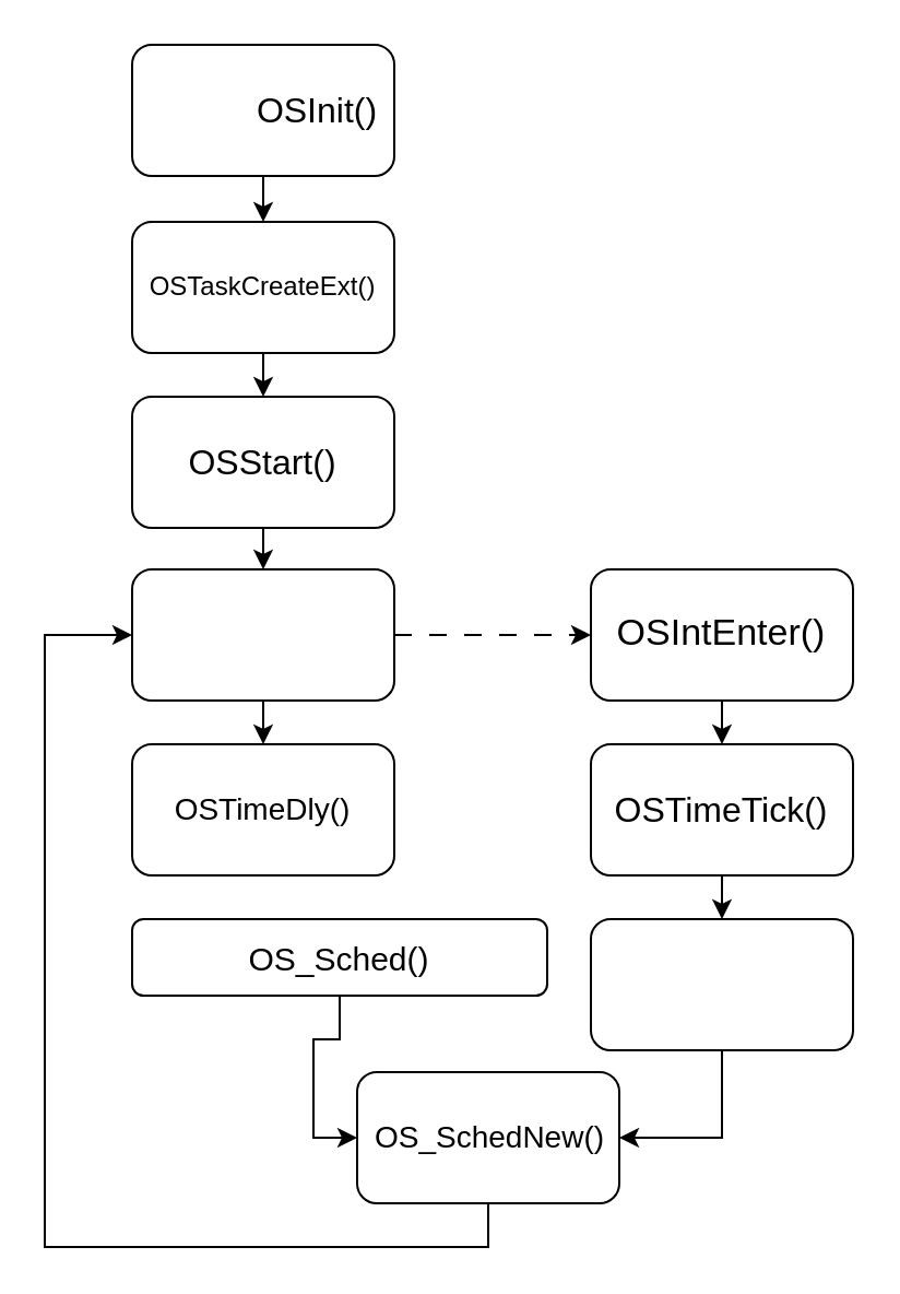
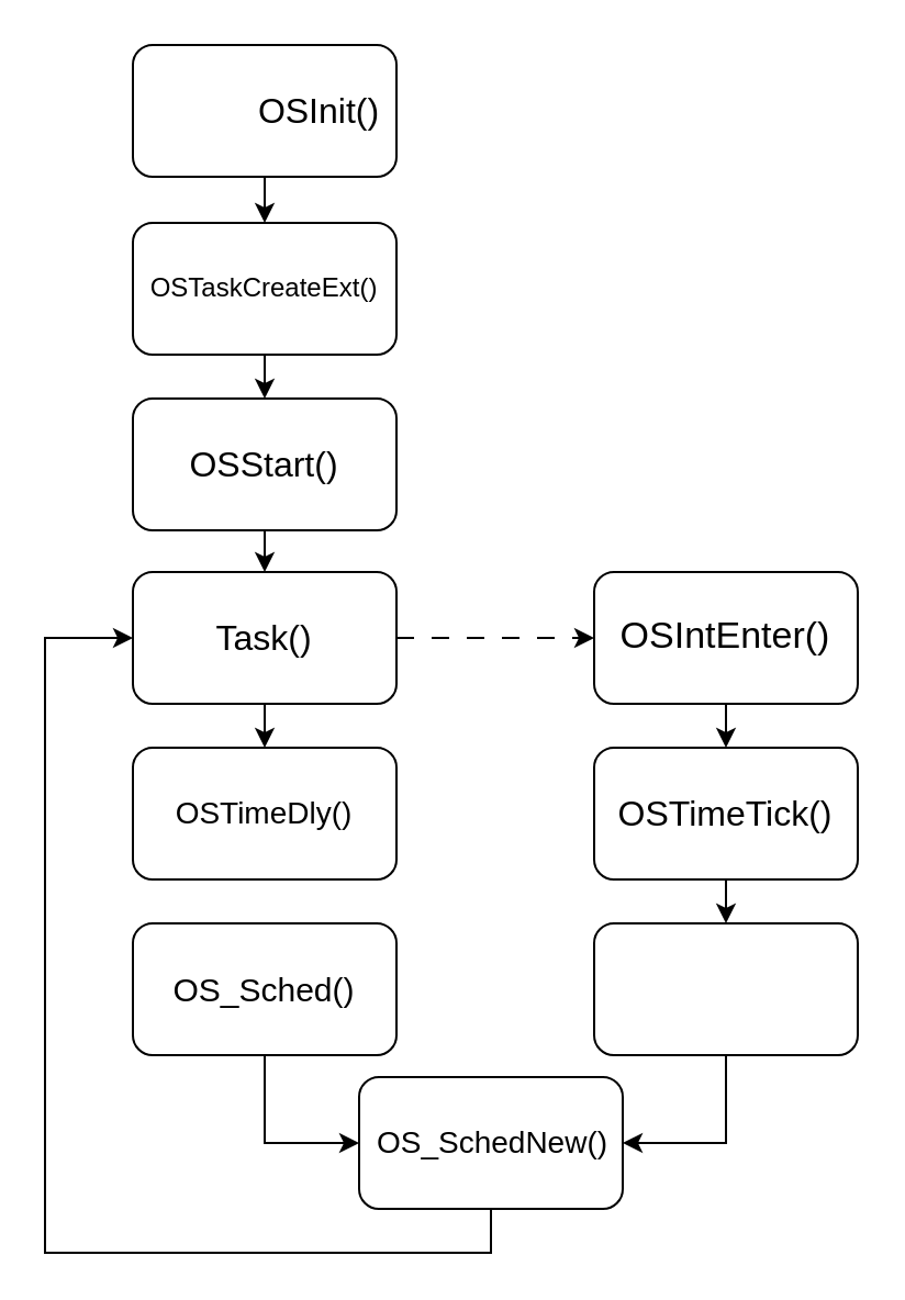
  <mxCell id="0" />
  <mxCell id="1" parent="0" />
  <mxCell id="2" style="edgeStyle=orthogonalEdgeStyle;rounded=0;orthogonalLoop=1;jettySize=auto;html=1;exitX=0.5;exitY=1;exitDx=0;exitDy=0;entryX=0;entryY=0.5;entryDx=0;entryDy=0;" edge="1" parent="1" source="3" target="21"><mxGeometry relative="1" as="geometry" /></mxCell>
- <mxCell id="3" value="&lt;font style=&quot;font-size: 15px;&quot;&gt;OS_Sched()&lt;/font&gt;" style="rounded=1;whiteSpace=wrap;html=1;" vertex="1" parent="1"><mxGeometry x="60" y="420" width="190" height="35" as="geometry" /></mxCell>
+ <mxCell id="3" value="&lt;font style=&quot;font-size: 15px;&quot;&gt;OS_Sched()&lt;/font&gt;" style="rounded=1;whiteSpace=wrap;html=1;" vertex="1" parent="1"><mxGeometry x="60" y="420" width="120" height="60" as="geometry" /></mxCell>
  <mxCell id="4" style="edgeStyle=orthogonalEdgeStyle;rounded=0;orthogonalLoop=1;jettySize=auto;html=1;exitX=0.5;exitY=1;exitDx=0;exitDy=0;entryX=0.5;entryY=0;entryDx=0;entryDy=0;" edge="1" parent="1" source="5" target="7"><mxGeometry relative="1" as="geometry" /></mxCell>
  <mxCell id="5" value="" style="rounded=1;whiteSpace=wrap;html=1;" vertex="1" parent="1"><mxGeometry x="60" y="20" width="120" height="60" as="geometry" /></mxCell>
  <mxCell id="6" style="edgeStyle=orthogonalEdgeStyle;rounded=0;orthogonalLoop=1;jettySize=auto;html=1;exitX=0.5;exitY=1;exitDx=0;exitDy=0;entryX=0.5;entryY=0;entryDx=0;entryDy=0;" edge="1" parent="1" source="7" target="9"><mxGeometry relative="1" as="geometry" /></mxCell>
  <mxCell id="7" value="" style="rounded=1;whiteSpace=wrap;html=1;" vertex="1" parent="1"><mxGeometry x="60" y="101" width="120" height="60" as="geometry" /></mxCell>
  <mxCell id="8" style="edgeStyle=orthogonalEdgeStyle;rounded=0;orthogonalLoop=1;jettySize=auto;html=1;exitX=0.5;exitY=1;exitDx=0;exitDy=0;entryX=0.5;entryY=0;entryDx=0;entryDy=0;" edge="1" parent="1" source="9" target="12"><mxGeometry relative="1" as="geometry" /></mxCell>
  <mxCell id="9" value="" style="rounded=1;whiteSpace=wrap;html=1;" vertex="1" parent="1"><mxGeometry x="60" y="181" width="120" height="60" as="geometry" /></mxCell>
  <mxCell id="10" value="" style="edgeStyle=orthogonalEdgeStyle;rounded=0;orthogonalLoop=1;jettySize=auto;html=1;dashed=1;dashPattern=8 8;" edge="1" parent="1" source="12" target="15"><mxGeometry relative="1" as="geometry" /></mxCell>
  <mxCell id="11" style="edgeStyle=orthogonalEdgeStyle;rounded=0;orthogonalLoop=1;jettySize=auto;html=1;exitX=0.5;exitY=1;exitDx=0;exitDy=0;entryX=0.5;entryY=0;entryDx=0;entryDy=0;" edge="1" parent="1" source="12" target="13"><mxGeometry relative="1" as="geometry" /></mxCell>
  <mxCell id="12" value="" style="rounded=1;whiteSpace=wrap;html=1;" vertex="1" parent="1"><mxGeometry x="60" y="260" width="120" height="60" as="geometry" /></mxCell>
  <mxCell id="13" value="&lt;font style=&quot;font-size: 14px;&quot;&gt;OSTimeDly()&lt;/font&gt;" style="rounded=1;whiteSpace=wrap;html=1;" vertex="1" parent="1"><mxGeometry x="60" y="340" width="120" height="60" as="geometry" /></mxCell>
  <mxCell id="14" style="edgeStyle=orthogonalEdgeStyle;rounded=0;orthogonalLoop=1;jettySize=auto;html=1;exitX=0.5;exitY=1;exitDx=0;exitDy=0;entryX=0.5;entryY=0;entryDx=0;entryDy=0;" edge="1" parent="1" source="15" target="17"><mxGeometry relative="1" as="geometry" /></mxCell>
  <mxCell id="15" value="" style="rounded=1;whiteSpace=wrap;html=1;" vertex="1" parent="1"><mxGeometry x="270" y="260" width="120" height="60" as="geometry" /></mxCell>
  <mxCell id="16" style="edgeStyle=orthogonalEdgeStyle;rounded=0;orthogonalLoop=1;jettySize=auto;html=1;exitX=0.5;exitY=1;exitDx=0;exitDy=0;entryX=0.5;entryY=0;entryDx=0;entryDy=0;" edge="1" parent="1" source="17" target="19"><mxGeometry relative="1" as="geometry" /></mxCell>
  <mxCell id="17" value="" style="rounded=1;whiteSpace=wrap;html=1;" vertex="1" parent="1"><mxGeometry x="270" y="340" width="120" height="60" as="geometry" /></mxCell>
  <mxCell id="18" style="edgeStyle=orthogonalEdgeStyle;rounded=0;orthogonalLoop=1;jettySize=auto;html=1;exitX=0.5;exitY=1;exitDx=0;exitDy=0;entryX=1;entryY=0.5;entryDx=0;entryDy=0;" edge="1" parent="1" source="19" target="21"><mxGeometry relative="1" as="geometry" /></mxCell>
  <mxCell id="19" value="" style="rounded=1;whiteSpace=wrap;html=1;" vertex="1" parent="1"><mxGeometry x="270" y="420" width="120" height="60" as="geometry" /></mxCell>
  <mxCell id="20" style="edgeStyle=orthogonalEdgeStyle;rounded=0;orthogonalLoop=1;jettySize=auto;html=1;exitX=0.5;exitY=1;exitDx=0;exitDy=0;entryX=0;entryY=0.5;entryDx=0;entryDy=0;" edge="1" parent="1" source="21" target="12"><mxGeometry relative="1" as="geometry"><Array as="points"><mxPoint x="223" y="570" /><mxPoint x="20" y="570" /><mxPoint x="20" y="290" /></Array></mxGeometry></mxCell>
  <mxCell id="21" value="" style="rounded=1;whiteSpace=wrap;html=1;" vertex="1" parent="1"><mxGeometry x="163" y="490" width="120" height="60" as="geometry" /></mxCell>
+ <mxCell id="22" value="&lt;font style=&quot;font-size: 16px;&quot;&gt;Task()&lt;/font&gt;" style="text;html=1;align=center;verticalAlign=middle;whiteSpace=wrap;rounded=0;" vertex="1" parent="1"><mxGeometry x="90" y="275" width="60" height="30" as="geometry" /></mxCell>
  <mxCell id="23" value="&lt;font&gt;OSTaskCreateExt()&lt;/font&gt;" style="text;html=1;align=center;verticalAlign=middle;whiteSpace=wrap;rounded=0;" vertex="1" parent="1"><mxGeometry x="90" y="116" width="60" height="30" as="geometry" /></mxCell>
  <mxCell id="24" value="&lt;font style=&quot;font-size: 16px;&quot;&gt;OSStart()&lt;/font&gt;" style="text;html=1;align=center;verticalAlign=middle;whiteSpace=wrap;rounded=0;" vertex="1" parent="1"><mxGeometry x="90" y="196" width="60" height="30" as="geometry" /></mxCell>
  <mxCell id="25" value="&lt;font style=&quot;font-size: 14px;&quot;&gt;&lt;font style=&quot;&quot;&gt;OS_SchedNew&lt;/font&gt;&lt;span style=&quot;background-color: transparent; color: light-dark(rgb(0, 0, 0), rgb(255, 255, 255));&quot;&gt;()&lt;/span&gt;&lt;/font&gt;" style="text;html=1;align=center;verticalAlign=middle;whiteSpace=wrap;rounded=0;" vertex="1" parent="1"><mxGeometry x="194" y="505" width="60" height="30" as="geometry" /></mxCell>
  <mxCell id="26" value="&lt;font style=&quot;font-size: 16px;&quot;&gt;OSTimeTick()&lt;/font&gt;" style="text;html=1;align=center;verticalAlign=middle;whiteSpace=wrap;rounded=0;" vertex="1" parent="1"><mxGeometry x="300" y="355" width="60" height="30" as="geometry" /></mxCell>
  <mxCell id="27" style="edgeStyle=orthogonalEdgeStyle;rounded=0;orthogonalLoop=1;jettySize=auto;html=1;exitX=0.5;exitY=1;exitDx=0;exitDy=0;" edge="1" parent="1"><mxGeometry relative="1" as="geometry"><mxPoint x="330" y="385" as="sourcePoint" /><mxPoint x="330" y="385" as="targetPoint" /></mxGeometry></mxCell>
  <mxCell id="28" value="&lt;font style=&quot;font-size: 17px;&quot;&gt;OSIntEnter&lt;/font&gt;&lt;span style=&quot;font-size: 17px; background-color: transparent; color: light-dark(rgb(0, 0, 0), rgb(255, 255, 255));&quot;&gt;()&lt;/span&gt;" style="text;html=1;align=center;verticalAlign=middle;whiteSpace=wrap;rounded=0;" vertex="1" parent="1"><mxGeometry x="300" y="275" width="60" height="30" as="geometry" /></mxCell>
  <mxCell id="29" value="&lt;font style=&quot;font-size: 16px;&quot;&gt;OSInit()&lt;/font&gt;" style="text;html=1;align=center;verticalAlign=middle;whiteSpace=wrap;rounded=0;" vertex="1" parent="1"><mxGeometry x="115" y="35" width="60" height="30" as="geometry" /></mxCell>
